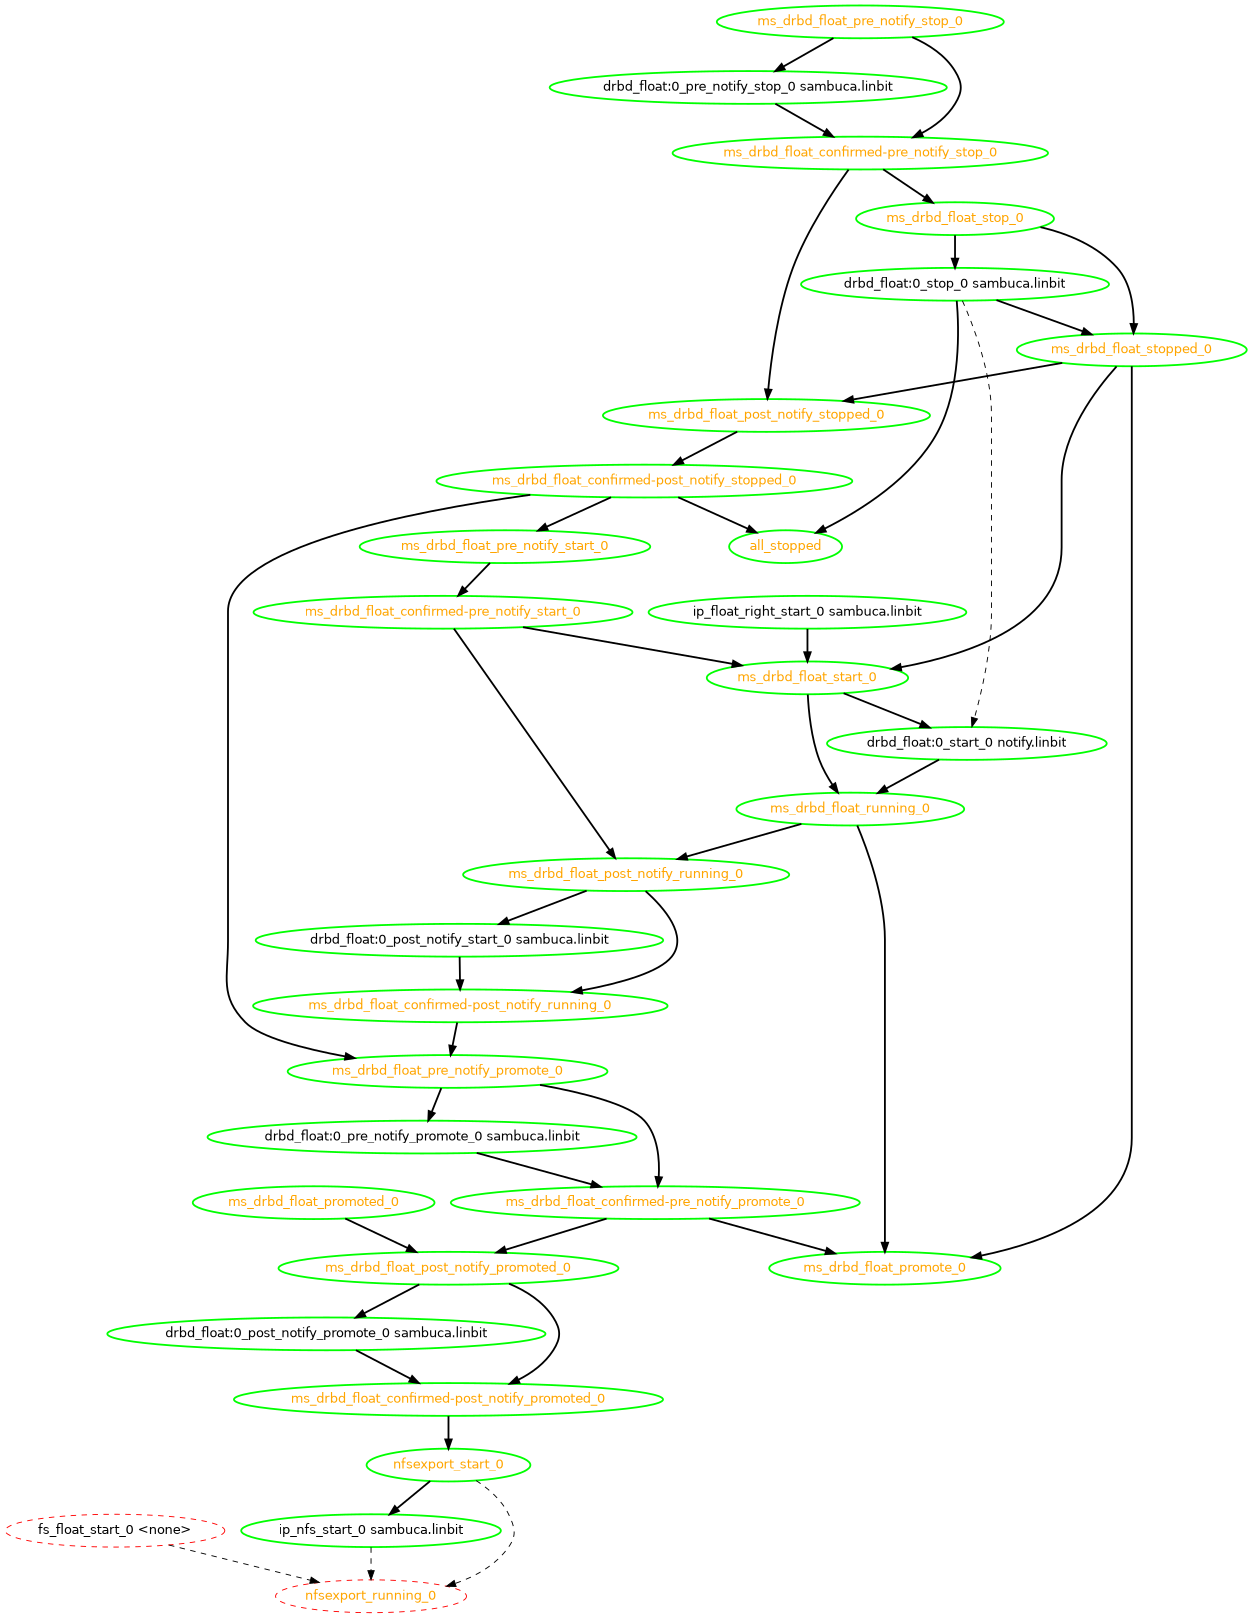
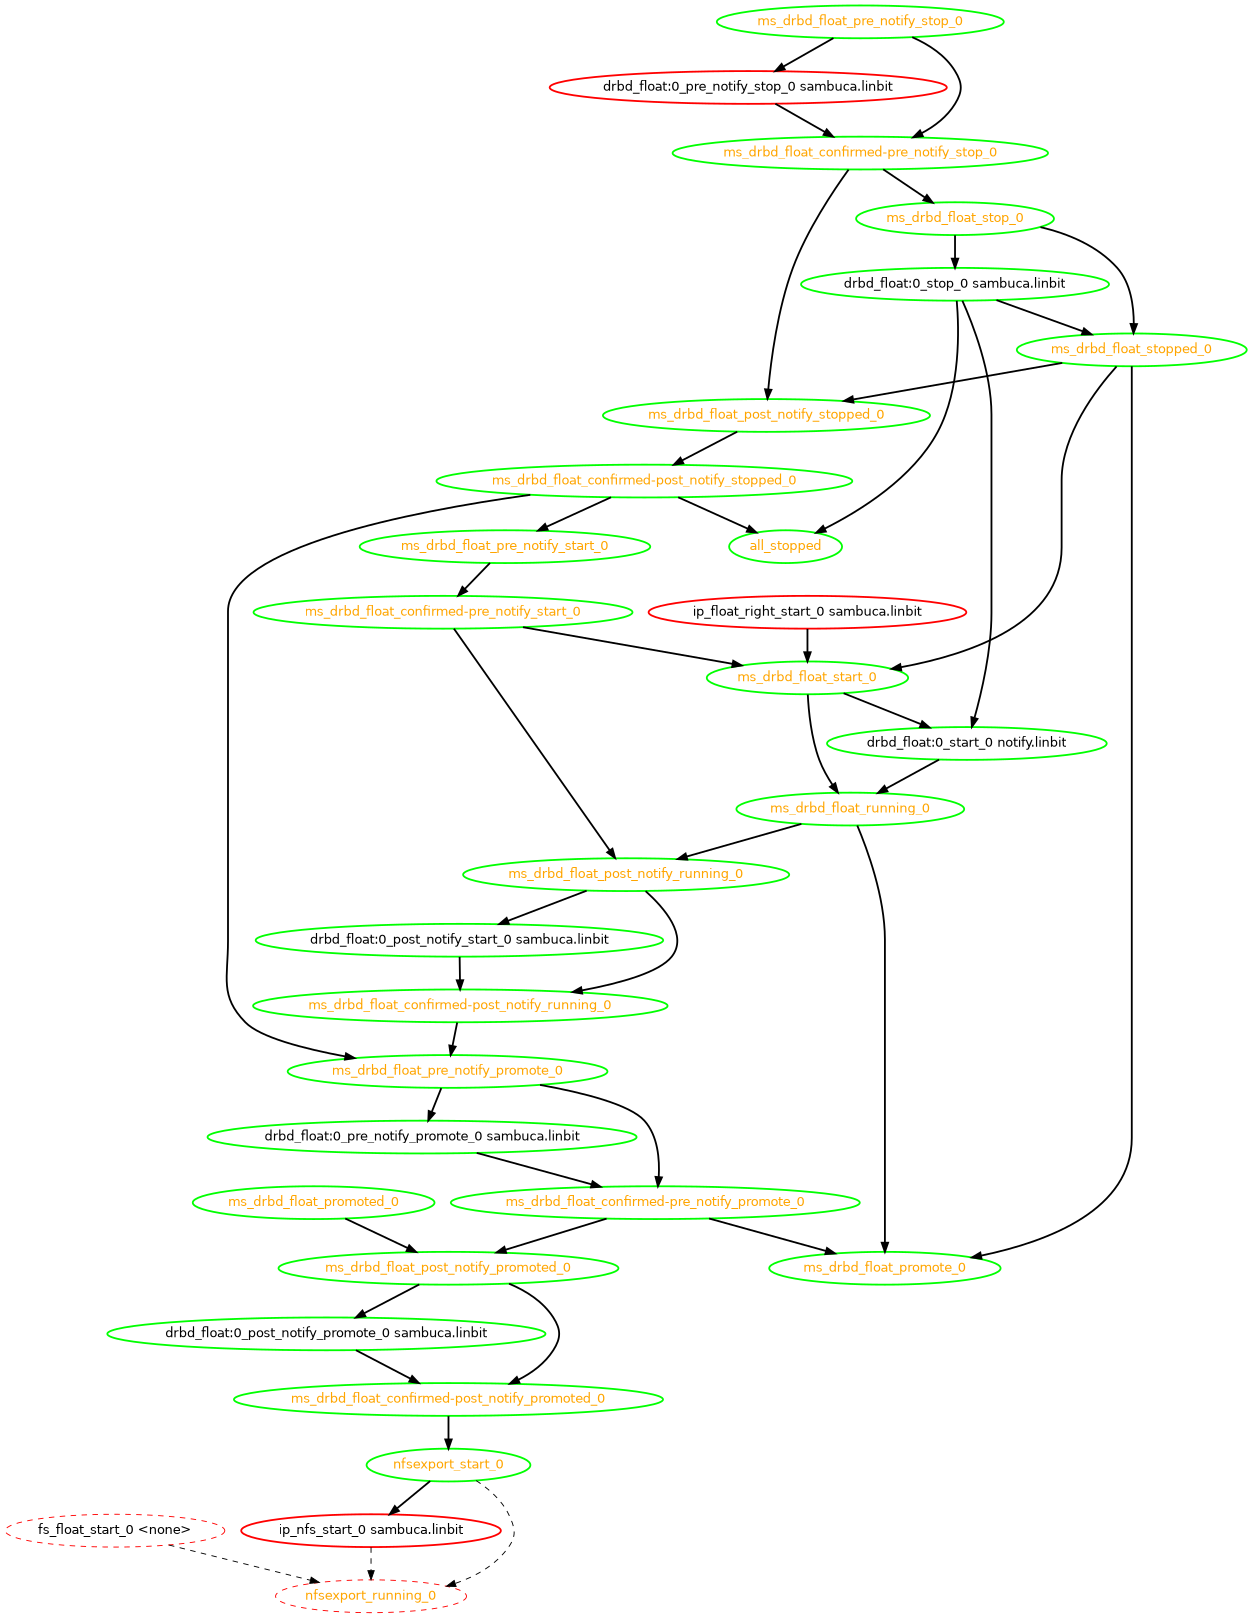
  digraph {
    fontname="DejaVu Sans"
    node [color=green fontcolor=orange fontname="DejaVu Sans" style=bold]
    edge [fontname="DejaVu Sans" style=bold]
    "drbd_float:0_post_notify_promote_0 sambuca.linbit" [fontcolor=black]
    "ms_drbd_float_confirmed-post_notify_promoted_0"
    nfsexport_start_0
    nfsexport_running_0 [color=red style=dashed]
-   "ip_nfs_start_0 sambuca.linbit" [fontcolor=black]
+   "ip_nfs_start_0 sambuca.linbit" [color=red fontcolor=black]
    "drbd_float:0_post_notify_start_0 sambuca.linbit" [fontcolor=black]
    "ms_drbd_float_confirmed-post_notify_running_0"
    ms_drbd_float_pre_notify_promote_0
    "drbd_float:0_pre_notify_promote_0 sambuca.linbit" [fontcolor=black]
    "ms_drbd_float_confirmed-pre_notify_promote_0"
    ms_drbd_float_post_notify_promoted_0
    ms_drbd_float_promote_0
-   "drbd_float:0_pre_notify_stop_0 sambuca.linbit" [fontcolor=black]
+   "drbd_float:0_pre_notify_stop_0 sambuca.linbit" [color=red fontcolor=black]
    "ms_drbd_float_confirmed-pre_notify_stop_0"
    ms_drbd_float_post_notify_stopped_0
    ms_drbd_float_stop_0
    "ms_drbd_float_confirmed-post_notify_stopped_0"
    "drbd_float:0_stop_0 sambuca.linbit" [fontcolor=black]
    ms_drbd_float_stopped_0
    ms_drbd_float_promoted_0
    n21 [fontcolor=black label="drbd_float:0_start_0 notify.linbit"]
    ms_drbd_float_running_0
    ms_drbd_float_post_notify_running_0
    all_stopped
    ms_drbd_float_start_0
    "fs_float_start_0 <none>" [color=red fontcolor=black style=dashed]
-   "ip_float_right_start_0 sambuca.linbit" [fontcolor=black]
+   "ip_float_right_start_0 sambuca.linbit" [color=red fontcolor=black]
    ms_drbd_float_pre_notify_start_0
    "ms_drbd_float_confirmed-pre_notify_start_0"
    ms_drbd_float_pre_notify_stop_0
    "drbd_float:0_post_notify_promote_0 sambuca.linbit" -> "ms_drbd_float_confirmed-post_notify_promoted_0"
    "ms_drbd_float_confirmed-post_notify_promoted_0" -> nfsexport_start_0
    nfsexport_start_0 -> nfsexport_running_0 [style=dashed]
    nfsexport_start_0 -> "ip_nfs_start_0 sambuca.linbit"
    "ip_nfs_start_0 sambuca.linbit" -> nfsexport_running_0 [style=dashed]
    "drbd_float:0_post_notify_start_0 sambuca.linbit" -> "ms_drbd_float_confirmed-post_notify_running_0"
    "ms_drbd_float_confirmed-post_notify_running_0" -> ms_drbd_float_pre_notify_promote_0
    ms_drbd_float_pre_notify_promote_0 -> "drbd_float:0_pre_notify_promote_0 sambuca.linbit"
    ms_drbd_float_pre_notify_promote_0 -> "ms_drbd_float_confirmed-pre_notify_promote_0"
    "drbd_float:0_pre_notify_promote_0 sambuca.linbit" -> "ms_drbd_float_confirmed-pre_notify_promote_0"
    "ms_drbd_float_confirmed-pre_notify_promote_0" -> ms_drbd_float_post_notify_promoted_0
    "ms_drbd_float_confirmed-pre_notify_promote_0" -> ms_drbd_float_promote_0
    ms_drbd_float_post_notify_promoted_0 -> "drbd_float:0_post_notify_promote_0 sambuca.linbit"
    ms_drbd_float_post_notify_promoted_0 -> "ms_drbd_float_confirmed-post_notify_promoted_0"
    "drbd_float:0_pre_notify_stop_0 sambuca.linbit" -> "ms_drbd_float_confirmed-pre_notify_stop_0"
    "ms_drbd_float_confirmed-pre_notify_stop_0" -> ms_drbd_float_post_notify_stopped_0
    "ms_drbd_float_confirmed-pre_notify_stop_0" -> ms_drbd_float_stop_0
    ms_drbd_float_post_notify_stopped_0 -> "ms_drbd_float_confirmed-post_notify_stopped_0"
    ms_drbd_float_stop_0 -> "drbd_float:0_stop_0 sambuca.linbit"
    ms_drbd_float_stop_0 -> ms_drbd_float_stopped_0
    "ms_drbd_float_confirmed-post_notify_stopped_0" -> ms_drbd_float_pre_notify_promote_0
    "ms_drbd_float_confirmed-post_notify_stopped_0" -> all_stopped
    "ms_drbd_float_confirmed-post_notify_stopped_0" -> ms_drbd_float_pre_notify_start_0
    "drbd_float:0_stop_0 sambuca.linbit" -> ms_drbd_float_stopped_0
-   "drbd_float:0_stop_0 sambuca.linbit" -> n21 [style=dashed]
+   "drbd_float:0_stop_0 sambuca.linbit" -> n21
    "drbd_float:0_stop_0 sambuca.linbit" -> all_stopped
    ms_drbd_float_stopped_0 -> ms_drbd_float_promote_0
    ms_drbd_float_stopped_0 -> ms_drbd_float_post_notify_stopped_0
    ms_drbd_float_stopped_0 -> ms_drbd_float_start_0
    ms_drbd_float_promoted_0 -> ms_drbd_float_post_notify_promoted_0
    n21 -> ms_drbd_float_running_0
    ms_drbd_float_running_0 -> ms_drbd_float_promote_0
    ms_drbd_float_running_0 -> ms_drbd_float_post_notify_running_0
    ms_drbd_float_post_notify_running_0 -> "drbd_float:0_post_notify_start_0 sambuca.linbit"
    ms_drbd_float_post_notify_running_0 -> "ms_drbd_float_confirmed-post_notify_running_0"
    ms_drbd_float_start_0 -> n21
    ms_drbd_float_start_0 -> ms_drbd_float_running_0
    "fs_float_start_0 <none>" -> nfsexport_running_0 [style=dashed]
    "ip_float_right_start_0 sambuca.linbit" -> ms_drbd_float_start_0
    ms_drbd_float_pre_notify_start_0 -> "ms_drbd_float_confirmed-pre_notify_start_0"
    "ms_drbd_float_confirmed-pre_notify_start_0" -> ms_drbd_float_post_notify_running_0
    "ms_drbd_float_confirmed-pre_notify_start_0" -> ms_drbd_float_start_0
    ms_drbd_float_pre_notify_stop_0 -> "drbd_float:0_pre_notify_stop_0 sambuca.linbit"
    ms_drbd_float_pre_notify_stop_0 -> "ms_drbd_float_confirmed-pre_notify_stop_0"
  }
